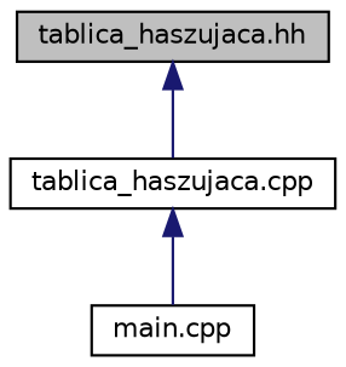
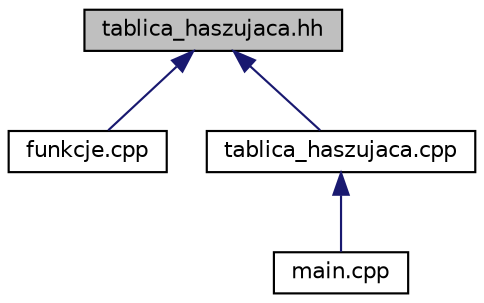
  digraph {
    node [color=black fillcolor=white fontname=Helvetica fontsize=10 shape=record style=filled]
    edge [color=midnightblue dir=back fontname=Helvetica fontsize=10 labelfontname=Helvetica labelfontsize=10 style=solid]
    n1 [fillcolor=grey75 fontcolor=black height=0.2 label="tablica_haszujaca.hh" width=0.4]
+   n2 [height=0.2 label="funkcje.cpp" width=0.4]
    n3 [height=0.2 label="tablica_haszujaca.cpp" width=0.4]
    n4 [height=0.2 label="main.cpp" width=0.4]
+   n1 -> n2
    n1 -> n3
    n3 -> n4
  }
